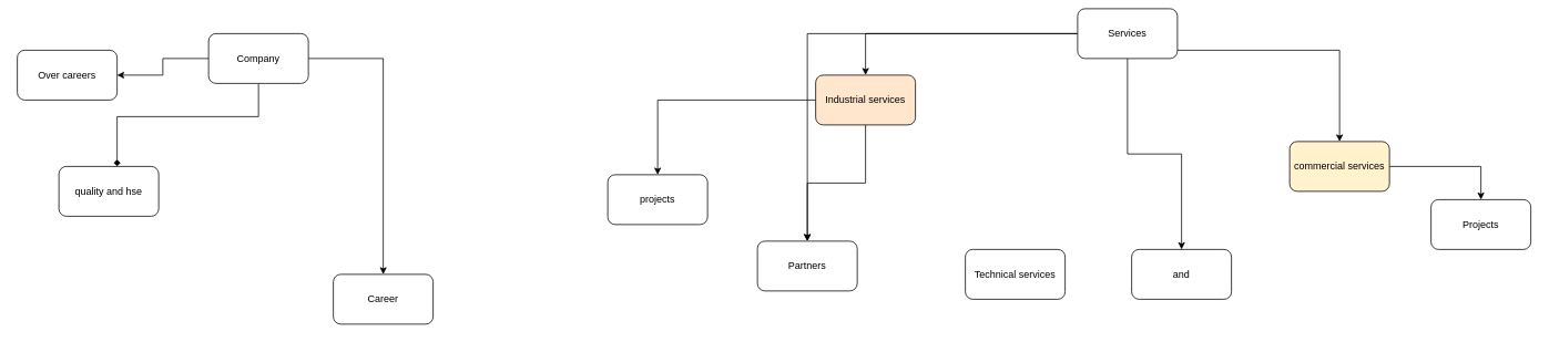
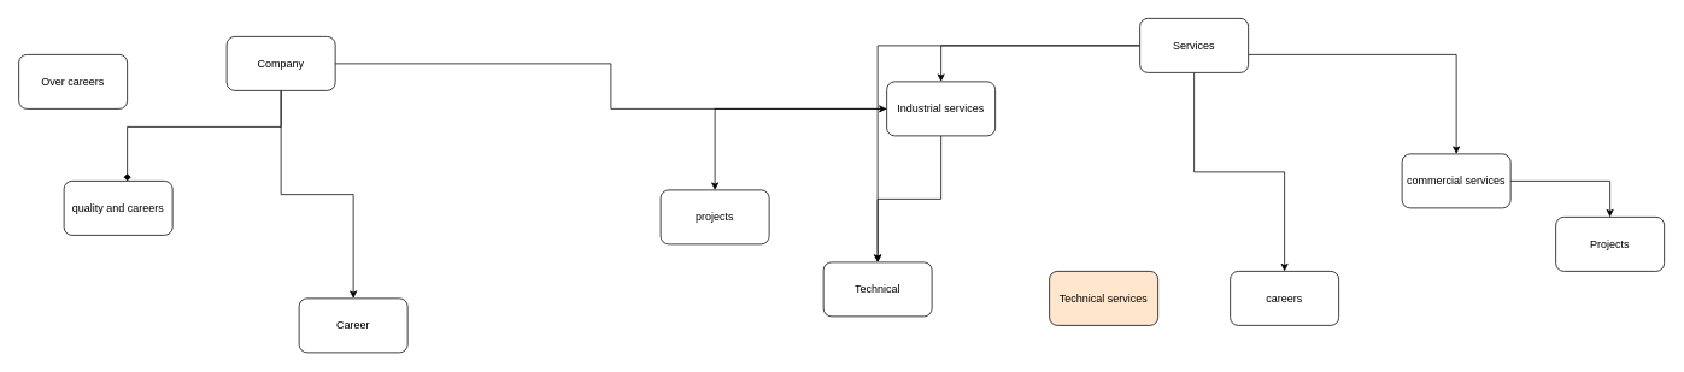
  <mxCell id="0" />
  <mxCell id="1" parent="0" />
  <mxCell id="2" style="edgeStyle=orthogonalEdgeStyle;rounded=0;orthogonalLoop=1;jettySize=auto;html=1;" edge="1" parent="1" source="6" target="9"><mxGeometry relative="1" as="geometry" /></mxCell>
  <mxCell id="3" style="edgeStyle=orthogonalEdgeStyle;rounded=0;orthogonalLoop=1;jettySize=auto;html=1;" edge="1" parent="1" source="6" target="11"><mxGeometry relative="1" as="geometry"><Array as="points"><mxPoint x="1610" y="60" /></Array></mxGeometry></mxCell>
  <mxCell id="4" style="edgeStyle=orthogonalEdgeStyle;rounded=0;orthogonalLoop=1;jettySize=auto;html=1;" edge="1" parent="1" source="6" target="14"><mxGeometry relative="1" as="geometry" /></mxCell>
  <mxCell id="5" style="edgeStyle=orthogonalEdgeStyle;rounded=0;orthogonalLoop=1;jettySize=auto;html=1;" edge="1" parent="1" source="6" target="16"><mxGeometry relative="1" as="geometry" /></mxCell>
- <mxCell id="6" value="Services" style="rounded=1;whiteSpace=wrap;html=1;" vertex="1" parent="1"><mxGeometry x="1295" y="10" width="120" height="60" as="geometry" /></mxCell>
+ <mxCell id="6" value="Services" style="rounded=1;whiteSpace=wrap;html=1;" vertex="1" parent="1"><mxGeometry x="1260" y="20" width="120" height="60" as="geometry" /></mxCell>
  <mxCell id="7" style="edgeStyle=orthogonalEdgeStyle;rounded=0;orthogonalLoop=1;jettySize=auto;html=1;" edge="1" parent="1" source="9" target="13"><mxGeometry relative="1" as="geometry" /></mxCell>
  <mxCell id="8" style="edgeStyle=orthogonalEdgeStyle;rounded=0;orthogonalLoop=1;jettySize=auto;html=1;" edge="1" parent="1" source="9" target="14"><mxGeometry relative="1" as="geometry" /></mxCell>
- <mxCell id="9" value="Industrial services" style="rounded=1;whiteSpace=wrap;html=1;fillColor=#ffe6cc;" vertex="1" parent="1"><mxGeometry x="980" y="90" width="120" height="60" as="geometry" /></mxCell>
+ <mxCell id="9" value="Industrial services" style="rounded=1;whiteSpace=wrap;html=1;" vertex="1" parent="1"><mxGeometry x="980" y="90" width="120" height="60" as="geometry" /></mxCell>
  <mxCell id="10" style="edgeStyle=orthogonalEdgeStyle;rounded=0;orthogonalLoop=1;jettySize=auto;html=1;" edge="1" parent="1" source="11" target="15"><mxGeometry relative="1" as="geometry" /></mxCell>
- <mxCell id="11" value="commercial services" style="rounded=1;whiteSpace=wrap;html=1;fillColor=#fff2cc;" vertex="1" parent="1"><mxGeometry x="1550" y="170" width="120" height="60" as="geometry" /></mxCell>
- <mxCell id="12" value="Technical services" style="rounded=1;whiteSpace=wrap;html=1;" vertex="1" parent="1"><mxGeometry x="1160" y="300" width="120" height="60" as="geometry" /></mxCell>
+ <mxCell id="11" value="commercial services" style="rounded=1;whiteSpace=wrap;html=1;" vertex="1" parent="1"><mxGeometry x="1550" y="170" width="120" height="60" as="geometry" /></mxCell>
+ <mxCell id="12" value="Technical services" style="rounded=1;whiteSpace=wrap;html=1;fillColor=#ffe6cc;" vertex="1" parent="1"><mxGeometry x="1160" y="300" width="120" height="60" as="geometry" /></mxCell>
  <mxCell id="13" value="projects" style="rounded=1;whiteSpace=wrap;html=1;" vertex="1" parent="1"><mxGeometry x="730" y="210" width="120" height="60" as="geometry" /></mxCell>
- <mxCell id="14" value="Partners" style="rounded=1;whiteSpace=wrap;html=1;" vertex="1" parent="1"><mxGeometry x="910" y="290" width="120" height="60" as="geometry" /></mxCell>
+ <mxCell id="14" value="Technical" style="rounded=1;whiteSpace=wrap;html=1;" vertex="1" parent="1"><mxGeometry x="910" y="290" width="120" height="60" as="geometry" /></mxCell>
  <mxCell id="15" value="Projects" style="rounded=1;whiteSpace=wrap;html=1;" vertex="1" parent="1"><mxGeometry x="1720" y="240" width="120" height="60" as="geometry" /></mxCell>
- <mxCell id="16" value="and" style="rounded=1;whiteSpace=wrap;html=1;" vertex="1" parent="1"><mxGeometry x="1360" y="300" width="120" height="60" as="geometry" /></mxCell>
- <mxCell id="17" style="edgeStyle=orthogonalEdgeStyle;rounded=0;orthogonalLoop=1;jettySize=auto;html=1;" edge="1" parent="1" source="20" target="21"><mxGeometry relative="1" as="geometry" /></mxCell>
+ <mxCell id="16" value="careers" style="rounded=1;whiteSpace=wrap;html=1;" vertex="1" parent="1"><mxGeometry x="1360" y="300" width="120" height="60" as="geometry" /></mxCell>
+ <mxCell id="17" style="edgeStyle=orthogonalEdgeStyle;rounded=0;orthogonalLoop=1;jettySize=auto;html=1;" edge="1" parent="1" source="20" target="9"><mxGeometry relative="1" as="geometry" /></mxCell>
  <mxCell id="18" style="edgeStyle=orthogonalEdgeStyle;rounded=0;orthogonalLoop=1;jettySize=auto;html=1;endArrow=diamond;" edge="1" parent="1" source="20" target="22"><mxGeometry relative="1" as="geometry"><Array as="points"><mxPoint x="310" y="140" /><mxPoint x="140" y="140" /></Array></mxGeometry></mxCell>
  <mxCell id="19" style="edgeStyle=orthogonalEdgeStyle;rounded=0;orthogonalLoop=1;jettySize=auto;html=1;" edge="1" parent="1" source="20" target="23"><mxGeometry relative="1" as="geometry" /></mxCell>
  <mxCell id="20" value="Company" style="rounded=1;whiteSpace=wrap;html=1;" vertex="1" parent="1"><mxGeometry x="250" y="40" width="120" height="60" as="geometry" /></mxCell>
  <mxCell id="21" value="Over careers" style="rounded=1;whiteSpace=wrap;html=1;" vertex="1" parent="1"><mxGeometry x="20" y="60" width="120" height="60" as="geometry" /></mxCell>
- <mxCell id="22" value="quality and hse" style="rounded=1;whiteSpace=wrap;html=1;" vertex="1" parent="1"><mxGeometry x="70" y="200" width="120" height="60" as="geometry" /></mxCell>
- <mxCell id="23" value="Career" style="rounded=1;whiteSpace=wrap;html=1;" vertex="1" parent="1"><mxGeometry x="400" y="330" width="120" height="60" as="geometry" /></mxCell>
+ <mxCell id="22" value="quality and careers" style="rounded=1;whiteSpace=wrap;html=1;" vertex="1" parent="1"><mxGeometry x="70" y="200" width="120" height="60" as="geometry" /></mxCell>
+ <mxCell id="23" value="Career" style="rounded=1;whiteSpace=wrap;html=1;" vertex="1" parent="1"><mxGeometry x="330" y="330" width="120" height="60" as="geometry" /></mxCell>
